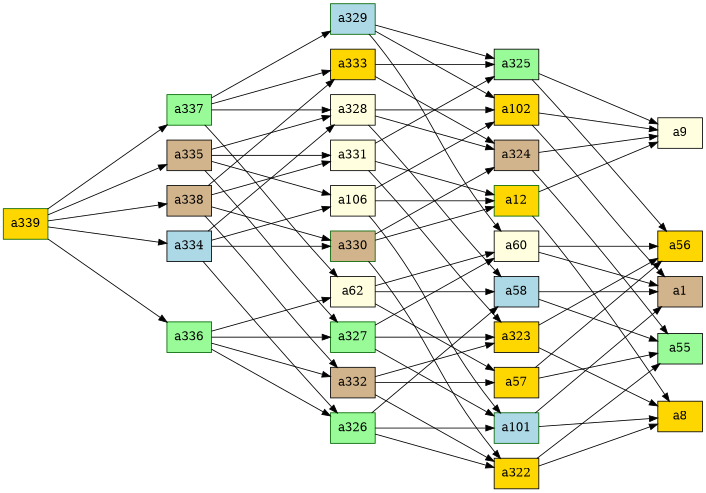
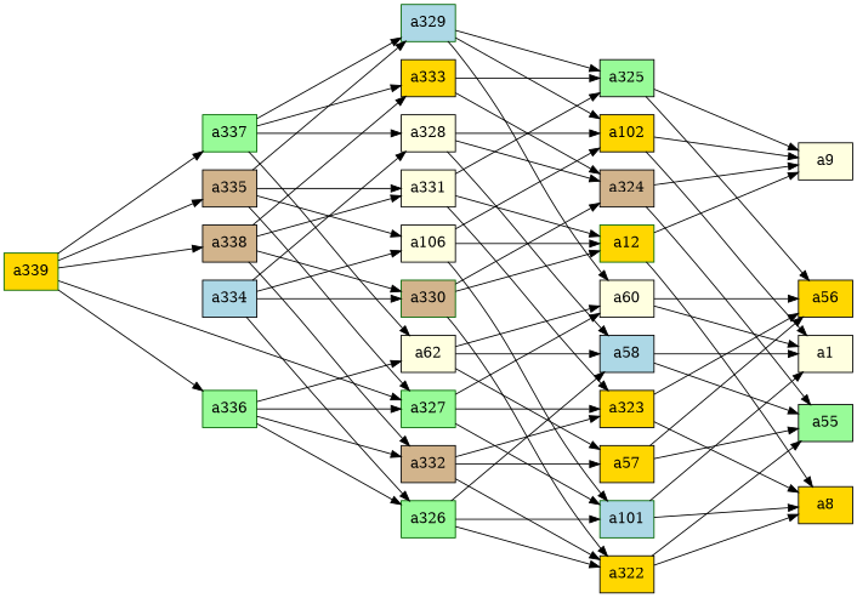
  digraph {
    rankdir=LR
    ranksep=2.0
    node [color=black fillcolor=gold shape=record style=filled]
    n1 [label="{a8}"]
    n2 [fillcolor=tan label="{a332}"]
    n3 [label="{a57}"]
    n4 [label="{a322}"]
    n5 [label="{a323}"]
    n6 [fillcolor=palegreen label="{a55}"]
    n7 [label="{a56}"]
    n8 [fillcolor=tan label="{a324}"]
    n9 [fillcolor=lightyellow label="{a9}"]
    n10 [color=darkgreen fillcolor=lightblue label="{a329}"]
    n11 [label="{a102}"]
    n12 [fillcolor=palegreen label="{a325}"]
    n13 [fillcolor=lightyellow label="{a60}"]
-   n14 [fillcolor=tan label="{a1}"]
+   n14 [fillcolor=lightyellow label="{a1}"]
    n15 [fillcolor=lightyellow label="{a331}"]
    n16 [color=darkgreen label="{a12}"]
    n17 [color=darkgreen fillcolor=palegreen label="{a337}"]
    n18 [fillcolor=lightyellow label="{a62}"]
    n19 [label="{a333}"]
    n20 [fillcolor=lightyellow label="{a328}"]
    n21 [fillcolor=lightblue label="{a58}"]
    n22 [fillcolor=tan label="{a338}"]
    n23 [color=darkgreen fillcolor=tan label="{a330}"]
    n24 [color=darkgreen fillcolor=palegreen label="{a336}"]
    n25 [color=darkgreen fillcolor=palegreen label="{a326}"]
    n26 [color=darkgreen fillcolor=palegreen label="{a327}"]
    n27 [color=darkgreen fillcolor=lightblue label="{a101}"]
    n28 [color=darkgreen label="{a339}"]
    n29 [fillcolor=tan label="{a335}"]
    n30 [fillcolor=lightblue label="{a334}"]
    n31 [fillcolor=lightyellow label="{a106}"]
    n2 -> n3
    n2 -> n4
    n2 -> n5
    n3 -> n6
    n3 -> n7
    n4 -> n1
    n4 -> n6
    n5 -> n1
    n5 -> n7
    n8 -> n6
    n8 -> n9
    n10 -> n11
    n10 -> n12
    n10 -> n13
    n11 -> n9
    n11 -> n14
    n12 -> n7
    n12 -> n9
    n13 -> n7
    n13 -> n14
    n15 -> n5
    n15 -> n12
    n15 -> n16
    n16 -> n1
    n16 -> n9
    n17 -> n10
    n17 -> n18
    n17 -> n19
    n17 -> n20
    n18 -> n3
    n18 -> n13
    n18 -> n21
    n19 -> n8
    n19 -> n12
    n20 -> n8
    n20 -> n11
    n20 -> n21
    n21 -> n6
    n21 -> n14
    n22 -> n2
    n22 -> n15
    n22 -> n19
    n22 -> n23
    n23 -> n4
    n23 -> n8
    n23 -> n16
    n24 -> n2
    n24 -> n18
    n24 -> n25
    n24 -> n26
    n25 -> n4
    n25 -> n21
    n25 -> n27
    n26 -> n5
    n26 -> n13
    n26 -> n27
    n27 -> n1
    n27 -> n14
    n28 -> n17
    n28 -> n22
    n28 -> n24
    n28 -> n29
-   n28 -> n30
-   n29 -> n20
+   n28 -> n26
+   n29 -> n10
    n29 -> n15
    n29 -> n26
    n29 -> n31
    n30 -> n20
    n30 -> n23
    n30 -> n25
    n30 -> n31
    n31 -> n11
    n31 -> n16
    n31 -> n27
  }
